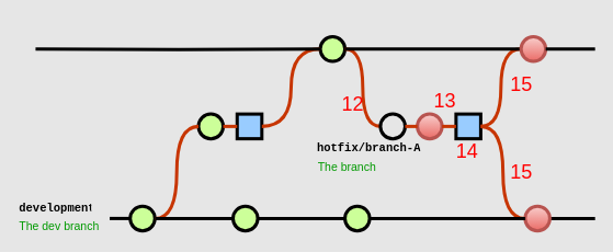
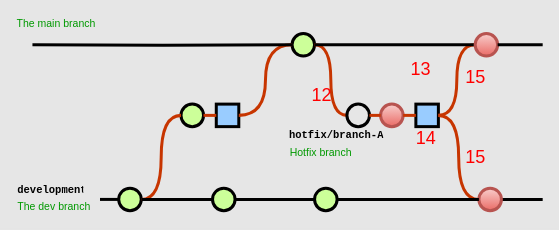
  <mxCell id="0" />
  <mxCell id="1" parent="0" />
  <mxCell id="2" value="The dev branch" style="text;html=1;strokeColor=none;fillColor=none;align=left;verticalAlign=middle;whiteSpace=wrap;overflow=hidden;fontSize=14;fontStyle=0;fontColor=#009900;" vertex="1" parent="1"><mxGeometry x="21" y="264" width="104.75" height="20" as="geometry" /></mxCell>
  <mxCell id="3" value="development" style="text;html=1;strokeColor=none;fillColor=none;align=left;verticalAlign=middle;whiteSpace=wrap;overflow=hidden;fontSize=14;fontStyle=1;fontFamily=Courier New;" vertex="1" parent="1"><mxGeometry x="21" y="232" width="90" height="42" as="geometry" /></mxCell>
+ <mxCell id="4" value="The main branch&lt;br&gt;" style="text;html=1;strokeColor=none;fillColor=none;align=left;verticalAlign=middle;whiteSpace=wrap;overflow=hidden;fontSize=14;fontStyle=0;fontColor=#009900;" vertex="1" parent="1"><mxGeometry x="20" y="20" width="114.75" height="20" as="geometry" /></mxCell>
  <mxCell id="5" value="" style="edgeStyle=orthogonalEdgeStyle;rounded=0;html=1;jettySize=auto;orthogonalLoop=1;strokeWidth=4;endArrow=none;endFill=0;startArrow=none;exitX=1;exitY=0.5;exitDx=0;exitDy=0;exitPerimeter=0;" edge="1" parent="1" source="31"><mxGeometry x="86" y="990" as="geometry"><mxPoint x="142.75" y="258" as="sourcePoint" /><mxPoint x="722.75" y="265" as="targetPoint" /></mxGeometry></mxCell>
  <mxCell id="6" value="" style="verticalLabelPosition=bottom;verticalAlign=top;html=1;strokeWidth=4;shape=mxgraph.flowchart.on-page_reference;plain-blue;gradientColor=none;fillColor=#CCFF99;strokeColor=#000000;" vertex="1" parent="1"><mxGeometry x="157.75" y="250" width="30" height="30" as="geometry" /></mxCell>
  <mxCell id="7" value="" style="verticalLabelPosition=bottom;verticalAlign=top;html=1;strokeWidth=4;shape=mxgraph.flowchart.on-page_reference;plain-blue;gradientColor=none;fillColor=#CCFF99;strokeColor=#000000;" vertex="1" parent="1"><mxGeometry x="240.75" y="138" width="30" height="30" as="geometry" /></mxCell>
  <mxCell id="8" style="edgeStyle=orthogonalEdgeStyle;curved=1;rounded=0;html=1;endArrow=none;endFill=0;jettySize=auto;orthogonalLoop=1;strokeWidth=4;fontSize=15;entryX=1;entryY=0.5;entryDx=0;entryDy=0;exitX=0;exitY=0.5;exitDx=0;exitDy=0;exitPerimeter=0;entryPerimeter=0;fillColor=#fa6800;strokeColor=#C73500;" edge="1" parent="1" source="7" target="6"><mxGeometry relative="1" as="geometry"><mxPoint x="242.75" y="163" as="sourcePoint" /><mxPoint x="205.75" y="266" as="targetPoint" /></mxGeometry></mxCell>
  <mxCell id="9" value="" style="whiteSpace=wrap;html=1;aspect=fixed;fillColor=#99CCFF;strokeWidth=4;" vertex="1" parent="1"><mxGeometry x="287.75" y="138" width="30" height="30" as="geometry" /></mxCell>
  <mxCell id="10" value="" style="verticalLabelPosition=bottom;verticalAlign=top;html=1;strokeWidth=4;shape=mxgraph.flowchart.on-page_reference;plain-blue;gradientColor=none;fillColor=#CCFF99;strokeColor=#000000;" vertex="1" parent="1"><mxGeometry x="388.75" y="44" width="30" height="30" as="geometry" /></mxCell>
  <mxCell id="11" style="edgeStyle=orthogonalEdgeStyle;curved=1;rounded=0;html=1;endArrow=none;endFill=0;jettySize=auto;orthogonalLoop=1;strokeWidth=4;fontSize=15;entryX=1;entryY=0.5;entryDx=0;entryDy=0;exitX=0;exitY=0.5;exitDx=0;exitDy=0;exitPerimeter=0;fillColor=#fa6800;strokeColor=#C73500;" edge="1" parent="1" source="10" target="9"><mxGeometry relative="1" as="geometry"><mxPoint x="270.75" y="172" as="sourcePoint" /><mxPoint x="197.75" y="275" as="targetPoint" /></mxGeometry></mxCell>
  <mxCell id="12" value="" style="edgeStyle=orthogonalEdgeStyle;rounded=0;html=1;jettySize=auto;orthogonalLoop=1;strokeWidth=4;endArrow=none;endFill=0;startArrow=none;exitX=0;exitY=0.5;exitDx=0;exitDy=0;exitPerimeter=0;" edge="1" parent="1" source="6"><mxGeometry x="96" y="1000" as="geometry"><mxPoint x="197.75" y="275" as="sourcePoint" /><mxPoint x="132.75" y="265" as="targetPoint" /></mxGeometry></mxCell>
  <mxCell id="13" value="" style="edgeStyle=orthogonalEdgeStyle;rounded=0;html=1;jettySize=auto;orthogonalLoop=1;strokeWidth=4;endArrow=none;endFill=0;startArrow=none;entryX=1;entryY=0.5;entryDx=0;entryDy=0;entryPerimeter=0;exitX=0;exitY=0.5;exitDx=0;exitDy=0;fillColor=#fa6800;strokeColor=#C73500;" edge="1" parent="1" source="9" target="7"><mxGeometry x="106" y="1010" as="geometry"><mxPoint x="291.75" y="162" as="sourcePoint" /><mxPoint x="142.75" y="275" as="targetPoint" /></mxGeometry></mxCell>
  <mxCell id="14" value="" style="verticalLabelPosition=bottom;verticalAlign=top;html=1;strokeWidth=4;shape=mxgraph.flowchart.on-page_reference;plain-blue;gradientColor=#EA6B66;strokeColor=#B85450;fillColor=#F8CECC;" vertex="1" parent="1"><mxGeometry x="506.75" y="138" width="30" height="30" as="geometry" /></mxCell>
  <mxCell id="15" style="edgeStyle=orthogonalEdgeStyle;curved=1;rounded=0;html=1;endArrow=none;endFill=0;jettySize=auto;orthogonalLoop=1;strokeWidth=4;fontSize=15;exitX=1;exitY=0.5;exitDx=0;exitDy=0;exitPerimeter=0;entryX=0;entryY=0.5;entryDx=0;entryDy=0;entryPerimeter=0;fillColor=#fa6800;strokeColor=#C73500;" edge="1" parent="1" source="10" target="28"><mxGeometry relative="1" as="geometry"><mxPoint x="398.75" y="69" as="sourcePoint" /><mxPoint x="403.75" y="128" as="targetPoint" /></mxGeometry></mxCell>
- <mxCell id="16" value="The branch" style="text;html=1;strokeColor=none;fillColor=none;align=left;verticalAlign=middle;whiteSpace=wrap;overflow=hidden;fontSize=14;fontStyle=0;fontColor=#009900;" vertex="1" parent="1"><mxGeometry x="383.75" y="192" width="159.5" height="20" as="geometry" /></mxCell>
+ <mxCell id="16" value="Hotfix branch" style="text;html=1;strokeColor=none;fillColor=none;align=left;verticalAlign=middle;whiteSpace=wrap;overflow=hidden;fontSize=14;fontStyle=0;fontColor=#009900;" vertex="1" parent="1"><mxGeometry x="383.75" y="192" width="159.5" height="20" as="geometry" /></mxCell>
  <mxCell id="17" value="hotfix/branch-A" style="text;html=1;strokeColor=none;fillColor=none;align=left;verticalAlign=middle;whiteSpace=wrap;overflow=hidden;fontSize=14;fontStyle=1;fontFamily=Courier New;" vertex="1" parent="1"><mxGeometry x="382.75" y="158" width="149.75" height="42" as="geometry" /></mxCell>
  <mxCell id="18" value="" style="whiteSpace=wrap;html=1;aspect=fixed;fillColor=#99CCFF;strokeWidth=4;" vertex="1" parent="1"><mxGeometry x="553.75" y="138" width="30" height="30" as="geometry" /></mxCell>
  <mxCell id="19" value="" style="edgeStyle=orthogonalEdgeStyle;rounded=0;html=1;jettySize=auto;orthogonalLoop=1;strokeWidth=4;endArrow=none;endFill=0;startArrow=none;entryX=0;entryY=0.5;entryDx=0;entryDy=0;exitX=1;exitY=0.5;exitDx=0;exitDy=0;exitPerimeter=0;fillColor=#fa6800;strokeColor=#C73500;" edge="1" parent="1" source="14" target="18"><mxGeometry x="96" y="1000" as="geometry"><mxPoint x="532.75" y="153" as="sourcePoint" /><mxPoint x="872.75" y="153" as="targetPoint" /><Array as="points" /></mxGeometry></mxCell>
  <mxCell id="20" style="edgeStyle=orthogonalEdgeStyle;curved=1;rounded=0;html=1;endArrow=none;endFill=0;jettySize=auto;orthogonalLoop=1;strokeWidth=4;fontSize=15;entryX=0;entryY=0.5;entryDx=0;entryDy=0;exitX=1;exitY=0.5;exitDx=0;exitDy=0;entryPerimeter=0;fillColor=#fa6800;strokeColor=#C73500;" edge="1" parent="1" source="18" target="30"><mxGeometry relative="1" as="geometry"><mxPoint x="428.75" y="69" as="sourcePoint" /><mxPoint x="632.75" y="59" as="targetPoint" /></mxGeometry></mxCell>
  <mxCell id="21" value="" style="edgeStyle=orthogonalEdgeStyle;rounded=0;html=1;jettySize=auto;orthogonalLoop=1;strokeWidth=4;endArrow=none;endFill=0;startArrow=none;entryX=0;entryY=0.5;entryDx=0;entryDy=0;entryPerimeter=0;" edge="1" parent="1" target="10"><mxGeometry x="76" y="980" as="geometry"><mxPoint x="42.75" y="59" as="sourcePoint" /><mxPoint x="392.75" y="59" as="targetPoint" /></mxGeometry></mxCell>
  <mxCell id="22" value="" style="edgeStyle=orthogonalEdgeStyle;rounded=0;html=1;jettySize=auto;orthogonalLoop=1;strokeWidth=4;endArrow=none;endFill=0;startArrow=none;entryX=0;entryY=0.5;entryDx=0;entryDy=0;entryPerimeter=0;exitX=1;exitY=0.5;exitDx=0;exitDy=0;exitPerimeter=0;" edge="1" parent="1" source="10"><mxGeometry x="86" y="990" as="geometry"><mxPoint x="52.75" y="70" as="sourcePoint" /><mxPoint x="632.75" y="59" as="targetPoint" /></mxGeometry></mxCell>
  <mxCell id="23" style="edgeStyle=orthogonalEdgeStyle;curved=1;rounded=0;html=1;endArrow=none;endFill=0;jettySize=auto;orthogonalLoop=1;strokeWidth=4;fontSize=15;entryX=0;entryY=0.5;entryDx=0;entryDy=0;entryPerimeter=0;exitX=1;exitY=0.5;exitDx=0;exitDy=0;fillColor=#fa6800;strokeColor=#C73500;" edge="1" parent="1" source="18" target="31"><mxGeometry relative="1" as="geometry"><mxPoint x="552.75" y="158" as="sourcePoint" /><mxPoint x="632.75" y="265" as="targetPoint" /></mxGeometry></mxCell>
  <mxCell id="24" value="" style="verticalLabelPosition=bottom;verticalAlign=top;html=1;strokeWidth=4;shape=mxgraph.flowchart.on-page_reference;plain-blue;gradientColor=none;fillColor=#CCFF99;strokeColor=#000000;" vertex="1" parent="1"><mxGeometry x="282.75" y="250" width="30" height="30" as="geometry" /></mxCell>
  <mxCell id="25" value="" style="edgeStyle=orthogonalEdgeStyle;rounded=0;html=1;jettySize=auto;orthogonalLoop=1;strokeWidth=4;endArrow=none;endFill=0;startArrow=none;exitX=1;exitY=0.5;exitDx=0;exitDy=0;exitPerimeter=0;" edge="1" parent="1" source="6" target="24"><mxGeometry x="86" y="990" as="geometry"><mxPoint x="187.75" y="265" as="sourcePoint" /><mxPoint x="932.75" y="265" as="targetPoint" /></mxGeometry></mxCell>
  <mxCell id="26" value="" style="verticalLabelPosition=bottom;verticalAlign=top;html=1;strokeWidth=4;shape=mxgraph.flowchart.on-page_reference;plain-blue;gradientColor=none;fillColor=#CCFF99;strokeColor=#000000;" vertex="1" parent="1"><mxGeometry x="418.75" y="250" width="30" height="30" as="geometry" /></mxCell>
  <mxCell id="27" value="" style="edgeStyle=orthogonalEdgeStyle;rounded=0;html=1;jettySize=auto;orthogonalLoop=1;strokeWidth=4;endArrow=none;endFill=0;startArrow=none;exitX=1;exitY=0.5;exitDx=0;exitDy=0;exitPerimeter=0;" edge="1" parent="1" source="24" target="26"><mxGeometry x="86" y="990" as="geometry"><mxPoint x="312.75" y="265" as="sourcePoint" /><mxPoint x="932.75" y="265" as="targetPoint" /></mxGeometry></mxCell>
  <mxCell id="28" value="" style="verticalLabelPosition=bottom;verticalAlign=top;html=1;strokeWidth=4;shape=mxgraph.flowchart.on-page_reference;plain-blue;gradientColor=none;fillColor=#E6E6E6;strokeColor=#000000;" vertex="1" parent="1"><mxGeometry x="461.88" y="138" width="30" height="30" as="geometry" /></mxCell>
  <mxCell id="29" value="" style="edgeStyle=orthogonalEdgeStyle;rounded=0;html=1;jettySize=auto;orthogonalLoop=1;strokeWidth=4;endArrow=none;endFill=0;startArrow=none;exitX=1;exitY=0.5;exitDx=0;exitDy=0;exitPerimeter=0;entryX=0;entryY=0.5;entryDx=0;entryDy=0;entryPerimeter=0;fillColor=#fa6800;strokeColor=#C73500;" edge="1" parent="1" source="28" target="14"><mxGeometry x="106" y="1010" as="geometry"><mxPoint x="538.75" y="163" as="sourcePoint" /><mxPoint x="502.75" y="153" as="targetPoint" /></mxGeometry></mxCell>
  <mxCell id="30" value="" style="verticalLabelPosition=bottom;verticalAlign=top;html=1;strokeWidth=4;shape=mxgraph.flowchart.on-page_reference;plain-blue;gradientColor=#EA6B66;strokeColor=#B85450;fillColor=#F8CECC;" vertex="1" parent="1"><mxGeometry x="632.75" y="44" width="30" height="30" as="geometry" /></mxCell>
  <mxCell id="31" value="" style="verticalLabelPosition=bottom;verticalAlign=top;html=1;strokeWidth=4;shape=mxgraph.flowchart.on-page_reference;plain-blue;gradientColor=#EA6B66;strokeColor=#B85450;fillColor=#F8CECC;" vertex="1" parent="1"><mxGeometry x="637.75" y="250" width="30" height="30" as="geometry" /></mxCell>
  <mxCell id="32" value="" style="edgeStyle=orthogonalEdgeStyle;rounded=0;html=1;jettySize=auto;orthogonalLoop=1;strokeWidth=4;endArrow=none;endFill=0;startArrow=none;exitX=1;exitY=0.5;exitDx=0;exitDy=0;exitPerimeter=0;entryX=0;entryY=0.5;entryDx=0;entryDy=0;entryPerimeter=0;" edge="1" parent="1" source="26" target="31"><mxGeometry x="86" y="990" as="geometry"><mxPoint x="448.75" y="265" as="sourcePoint" /><mxPoint x="852.75" y="265" as="targetPoint" /></mxGeometry></mxCell>
  <mxCell id="33" value="" style="edgeStyle=orthogonalEdgeStyle;rounded=0;html=1;jettySize=auto;orthogonalLoop=1;strokeWidth=4;endArrow=none;endFill=0;startArrow=none;exitX=1;exitY=0.5;exitDx=0;exitDy=0;exitPerimeter=0;" edge="1" parent="1" source="30"><mxGeometry x="88.5" y="783.88" as="geometry"><mxPoint x="670.25" y="58.88" as="sourcePoint" /><mxPoint x="722.75" y="59" as="targetPoint" /></mxGeometry></mxCell>
  <mxCell id="34" value="&lt;br&gt;&lt;font style=&quot;font-size: 24px&quot; color=&quot;#FF0000&quot;&gt;12&lt;/font&gt;" style="text;html=1;strokeColor=none;fillColor=none;align=center;verticalAlign=middle;whiteSpace=wrap;rounded=0;labelBorderColor=none;" vertex="1" parent="1"><mxGeometry x="415" y="105" width="27" height="30" as="geometry" /></mxCell>
- <mxCell id="35" value="&lt;br&gt;&lt;font style=&quot;font-size: 24px&quot; color=&quot;#FF0000&quot;&gt;13&lt;/font&gt;" style="text;html=1;strokeColor=none;fillColor=none;align=center;verticalAlign=middle;whiteSpace=wrap;rounded=0;labelBorderColor=none;" vertex="1" parent="1"><mxGeometry x="526.75" y="100" width="27" height="30" as="geometry" /></mxCell>
+ <mxCell id="35" value="&lt;br&gt;&lt;font style=&quot;font-size: 24px&quot; color=&quot;#FF0000&quot;&gt;13&lt;/font&gt;" style="text;html=1;strokeColor=none;fillColor=none;align=center;verticalAlign=middle;whiteSpace=wrap;rounded=0;labelBorderColor=none;" vertex="1" parent="1"><mxGeometry x="546.75" y="70" width="27" height="30" as="geometry" /></mxCell>
  <mxCell id="36" value="&lt;br&gt;&lt;font style=&quot;font-size: 24px&quot; color=&quot;#FF0000&quot;&gt;14&lt;/font&gt;" style="text;html=1;strokeColor=none;fillColor=none;align=center;verticalAlign=middle;whiteSpace=wrap;rounded=0;labelBorderColor=none;" vertex="1" parent="1"><mxGeometry x="553.75" y="162" width="27" height="30" as="geometry" /></mxCell>
  <mxCell id="37" value="&lt;br&gt;&lt;font style=&quot;font-size: 24px&quot; color=&quot;#FF0000&quot;&gt;15&lt;/font&gt;" style="text;html=1;strokeColor=none;fillColor=none;align=center;verticalAlign=middle;whiteSpace=wrap;rounded=0;labelBorderColor=none;" vertex="1" parent="1"><mxGeometry x="620" y="80" width="27" height="30" as="geometry" /></mxCell>
  <mxCell id="38" value="&lt;br&gt;&lt;font style=&quot;font-size: 24px&quot; color=&quot;#FF0000&quot;&gt;15&lt;/font&gt;" style="text;html=1;strokeColor=none;fillColor=none;align=center;verticalAlign=middle;whiteSpace=wrap;rounded=0;labelBorderColor=none;" vertex="1" parent="1"><mxGeometry x="620" y="187" width="27" height="30" as="geometry" /></mxCell>
